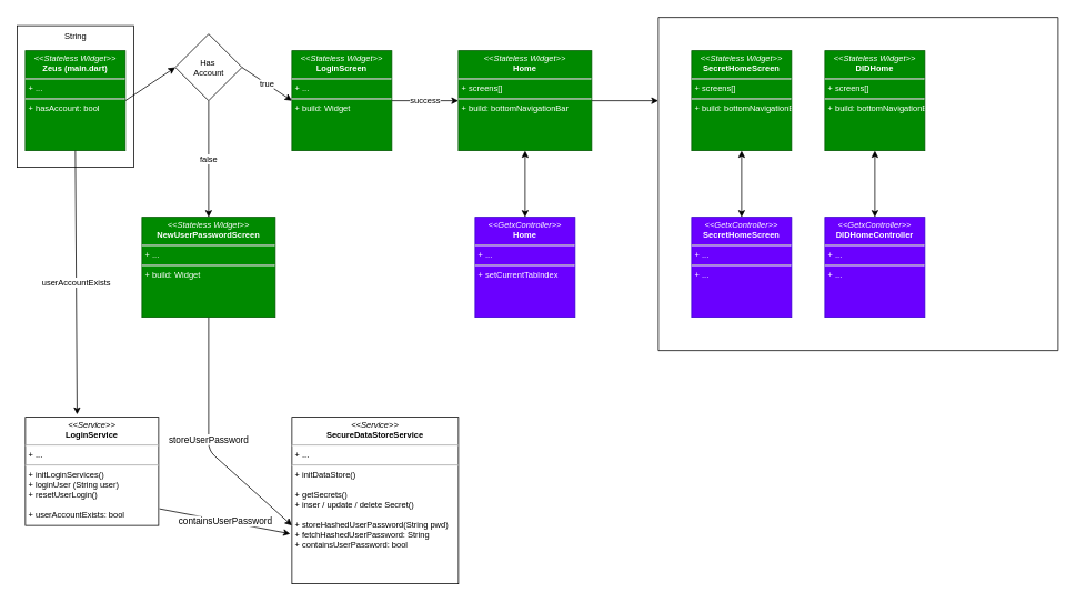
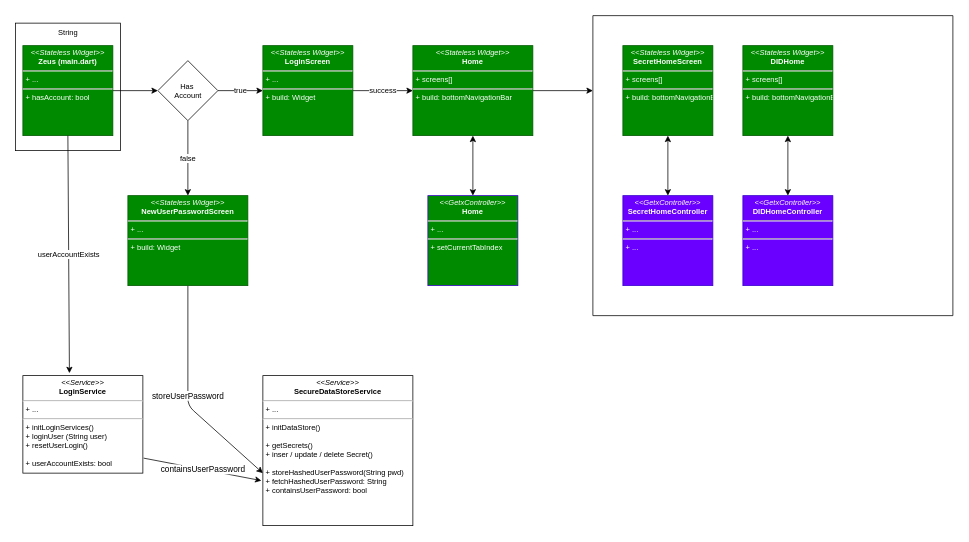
  <mxCell id="0" />
  <mxCell id="1" parent="0" />
  <mxCell id="2" value="String" style="html=1;fontSize=10;verticalAlign=top;" parent="1" vertex="1"><mxGeometry x="20" y="30" width="140" height="170" as="geometry" /></mxCell>
  <mxCell id="3" style="edgeStyle=none;html=1;exitX=1;exitY=0.5;exitDx=0;exitDy=0;entryX=0;entryY=0.5;entryDx=0;entryDy=0;fontSize=10;" parent="1" source="4" target="10" edge="1"><mxGeometry relative="1" as="geometry" /></mxCell>
  <mxCell id="4" value="&lt;p style=&quot;margin: 4px 0px 0px ; text-align: center ; font-size: 10px&quot;&gt;&lt;i style=&quot;font-size: 10px&quot;&gt;&amp;lt;&amp;lt;Stateless Widget&amp;gt;&amp;gt;&lt;/i&gt;&lt;br style=&quot;font-size: 10px&quot;&gt;&lt;b style=&quot;font-size: 10px&quot;&gt;Zeus (main.dart)&lt;/b&gt;&lt;/p&gt;&lt;hr style=&quot;font-size: 10px&quot;&gt;&lt;p style=&quot;margin: 0px 0px 0px 4px ; font-size: 10px&quot;&gt;+ ...&lt;/p&gt;&lt;hr style=&quot;font-size: 10px&quot;&gt;&lt;p style=&quot;margin: 0px 0px 0px 4px ; font-size: 10px&quot;&gt;+ hasAccount: bool&lt;br style=&quot;font-size: 10px&quot;&gt;&lt;br style=&quot;font-size: 10px&quot;&gt;&lt;/p&gt;" style="verticalAlign=top;align=left;overflow=fill;fontSize=10;fontFamily=Helvetica;html=1;fillColor=#008a00;strokeColor=#005700;fontColor=#ffffff;" parent="1" vertex="1"><mxGeometry x="30" y="60" width="120" height="120" as="geometry" /></mxCell>
  <mxCell id="5" value="success" style="edgeStyle=none;html=1;exitX=1;exitY=0.5;exitDx=0;exitDy=0;entryX=0;entryY=0.5;entryDx=0;entryDy=0;fontSize=10;" parent="1" source="6" target="14" edge="1"><mxGeometry relative="1" as="geometry" /></mxCell>
  <mxCell id="6" value="&lt;p style=&quot;margin: 4px 0px 0px; text-align: center; font-size: 10px;&quot;&gt;&lt;i style=&quot;font-size: 10px;&quot;&gt;&amp;lt;&amp;lt;Stateless Widget&amp;gt;&amp;gt;&lt;/i&gt;&lt;br style=&quot;font-size: 10px;&quot;&gt;&lt;b style=&quot;font-size: 10px;&quot;&gt;LoginScreen&lt;/b&gt;&lt;/p&gt;&lt;hr style=&quot;font-size: 10px;&quot;&gt;&lt;p style=&quot;margin: 0px 0px 0px 4px; font-size: 10px;&quot;&gt;+ ...&lt;/p&gt;&lt;hr style=&quot;font-size: 10px;&quot;&gt;&lt;p style=&quot;margin: 0px 0px 0px 4px; font-size: 10px;&quot;&gt;+ build: Widget&lt;br style=&quot;font-size: 10px;&quot;&gt;&lt;br style=&quot;font-size: 10px;&quot;&gt;&lt;/p&gt;" style="verticalAlign=top;align=left;overflow=fill;fontSize=10;fontFamily=Helvetica;html=1;fillColor=#008a00;strokeColor=#005700;fontColor=#ffffff;" parent="1" vertex="1"><mxGeometry x="350" y="60" width="120" height="120" as="geometry" /></mxCell>
  <mxCell id="7" value="true" style="edgeStyle=none;html=1;exitX=1;exitY=0.5;exitDx=0;exitDy=0;fontSize=10;entryX=0;entryY=0.5;entryDx=0;entryDy=0;" parent="1" source="10" target="6" edge="1"><mxGeometry relative="1" as="geometry"><mxPoint x="290" y="140" as="targetPoint" /></mxGeometry></mxCell>
  <mxCell id="8" value="false" style="edgeStyle=none;html=1;exitX=0.5;exitY=1;exitDx=0;exitDy=0;entryX=0.5;entryY=0;entryDx=0;entryDy=0;fontSize=10;" parent="1" source="10" target="12" edge="1"><mxGeometry relative="1" as="geometry" /></mxCell>
  <mxCell id="9" value="userAccountExists" style="edgeStyle=none;html=1;exitX=0.5;exitY=1;exitDx=0;exitDy=0;entryX=0.388;entryY=-0.025;entryDx=0;entryDy=0;fontSize=10;entryPerimeter=0;" parent="1" source="4" target="25" edge="1"><mxGeometry relative="1" as="geometry" /></mxCell>
- <mxCell id="10" value="Has&amp;nbsp;&lt;br&gt;Account" style="shape=rhombus;html=1;dashed=0;whitespace=wrap;perimeter=rhombusPerimeter;fontSize=10;" parent="1" vertex="1"><mxGeometry x="210" y="40" width="80" height="80" as="geometry" /></mxCell>
+ <mxCell id="10" value="Has&amp;nbsp;&lt;br&gt;Account" style="shape=rhombus;html=1;dashed=0;whitespace=wrap;perimeter=rhombusPerimeter;fontSize=10;" parent="1" vertex="1"><mxGeometry x="210" y="80" width="80" height="80" as="geometry" /></mxCell>
  <mxCell id="11" value="storeUserPassword" style="edgeStyle=none;html=1;exitX=0.5;exitY=1;exitDx=0;exitDy=0;entryX=0;entryY=0.65;entryDx=0;entryDy=0;entryPerimeter=0;" parent="1" source="12" target="26" edge="1"><mxGeometry relative="1" as="geometry"><Array as="points"><mxPoint x="250" y="540" /></Array></mxGeometry></mxCell>
  <mxCell id="12" value="&lt;p style=&quot;margin: 4px 0px 0px ; text-align: center ; font-size: 10px&quot;&gt;&lt;i style=&quot;font-size: 10px&quot;&gt;&amp;lt;&amp;lt;Stateless Widget&amp;gt;&amp;gt;&lt;/i&gt;&lt;br style=&quot;font-size: 10px&quot;&gt;&lt;b style=&quot;font-size: 10px&quot;&gt;NewUserPasswordScreen&lt;/b&gt;&lt;/p&gt;&lt;hr style=&quot;font-size: 10px&quot;&gt;&lt;p style=&quot;margin: 0px 0px 0px 4px ; font-size: 10px&quot;&gt;+ ...&lt;/p&gt;&lt;hr style=&quot;font-size: 10px&quot;&gt;&lt;p style=&quot;margin: 0px 0px 0px 4px ; font-size: 10px&quot;&gt;+ build: Widget&lt;br style=&quot;font-size: 10px&quot;&gt;&lt;br style=&quot;font-size: 10px&quot;&gt;&lt;/p&gt;" style="verticalAlign=top;align=left;overflow=fill;fontSize=10;fontFamily=Helvetica;html=1;fillColor=#008a00;strokeColor=#005700;fontColor=#ffffff;" parent="1" vertex="1"><mxGeometry x="170" y="260" width="160" height="120" as="geometry" /></mxCell>
  <mxCell id="13" style="edgeStyle=none;html=1;exitX=1;exitY=0.5;exitDx=0;exitDy=0;entryX=0;entryY=0.25;entryDx=0;entryDy=0;fontSize=10;" parent="1" source="14" target="17" edge="1"><mxGeometry relative="1" as="geometry" /></mxCell>
  <mxCell id="14" value="&lt;p style=&quot;margin: 4px 0px 0px ; text-align: center ; font-size: 10px&quot;&gt;&lt;i style=&quot;font-size: 10px&quot;&gt;&amp;lt;&amp;lt;Stateless Widget&amp;gt;&amp;gt;&lt;/i&gt;&lt;br style=&quot;font-size: 10px&quot;&gt;&lt;b style=&quot;font-size: 10px&quot;&gt;Home&lt;/b&gt;&lt;/p&gt;&lt;hr style=&quot;font-size: 10px&quot;&gt;&lt;p style=&quot;margin: 0px 0px 0px 4px ; font-size: 10px&quot;&gt;+ screens[]&lt;/p&gt;&lt;hr style=&quot;font-size: 10px&quot;&gt;&lt;p style=&quot;margin: 0px 0px 0px 4px ; font-size: 10px&quot;&gt;+ build: bottomNavigationBar&lt;br style=&quot;font-size: 10px&quot;&gt;&lt;br style=&quot;font-size: 10px&quot;&gt;&lt;/p&gt;" style="verticalAlign=top;align=left;overflow=fill;fontSize=10;fontFamily=Helvetica;html=1;fillColor=#008a00;strokeColor=#005700;fontColor=#ffffff;" parent="1" vertex="1"><mxGeometry x="550" y="60" width="160" height="120" as="geometry" /></mxCell>
- <mxCell id="15" value="&lt;p style=&quot;margin: 4px 0px 0px ; text-align: center ; font-size: 10px&quot;&gt;&lt;i style=&quot;font-size: 10px&quot;&gt;&amp;lt;&amp;lt;GetxController&amp;gt;&amp;gt;&lt;/i&gt;&lt;br style=&quot;font-size: 10px&quot;&gt;&lt;b style=&quot;font-size: 10px&quot;&gt;Home&lt;/b&gt;&lt;/p&gt;&lt;hr style=&quot;font-size: 10px&quot;&gt;&lt;p style=&quot;margin: 0px 0px 0px 4px ; font-size: 10px&quot;&gt;+ ...&lt;/p&gt;&lt;hr style=&quot;font-size: 10px&quot;&gt;&lt;p style=&quot;margin: 0px 0px 0px 4px ; font-size: 10px&quot;&gt;+ setCurrentTabIndex&lt;br style=&quot;font-size: 10px&quot;&gt;&lt;br style=&quot;font-size: 10px&quot;&gt;&lt;/p&gt;" style="verticalAlign=top;align=left;overflow=fill;fontSize=10;fontFamily=Helvetica;html=1;fillColor=#6a00ff;strokeColor=#3700CC;fontColor=#ffffff;" parent="1" vertex="1"><mxGeometry x="570" y="260" width="120" height="120" as="geometry" /></mxCell>
+ <mxCell id="15" value="&lt;p style=&quot;margin: 4px 0px 0px ; text-align: center ; font-size: 10px&quot;&gt;&lt;i style=&quot;font-size: 10px&quot;&gt;&amp;lt;&amp;lt;GetxController&amp;gt;&amp;gt;&lt;/i&gt;&lt;br style=&quot;font-size: 10px&quot;&gt;&lt;b style=&quot;font-size: 10px&quot;&gt;Home&lt;/b&gt;&lt;/p&gt;&lt;hr style=&quot;font-size: 10px&quot;&gt;&lt;p style=&quot;margin: 0px 0px 0px 4px ; font-size: 10px&quot;&gt;+ ...&lt;/p&gt;&lt;hr style=&quot;font-size: 10px&quot;&gt;&lt;p style=&quot;margin: 0px 0px 0px 4px ; font-size: 10px&quot;&gt;+ setCurrentTabIndex&lt;br style=&quot;font-size: 10px&quot;&gt;&lt;br style=&quot;font-size: 10px&quot;&gt;&lt;/p&gt;" style="verticalAlign=top;align=left;overflow=fill;fontSize=10;fontFamily=Helvetica;html=1;fillColor=#008a00;strokeColor=#3700CC;fontColor=#ffffff;" parent="1" vertex="1"><mxGeometry x="570" y="260" width="120" height="120" as="geometry" /></mxCell>
  <mxCell id="16" value="" style="endArrow=classic;startArrow=classic;html=1;fontSize=10;entryX=0.5;entryY=1;entryDx=0;entryDy=0;exitX=0.5;exitY=0;exitDx=0;exitDy=0;" parent="1" source="15" target="14" edge="1"><mxGeometry width="50" height="50" relative="1" as="geometry"><mxPoint x="440" y="180" as="sourcePoint" /><mxPoint x="490" y="130" as="targetPoint" /></mxGeometry></mxCell>
  <mxCell id="17" value="" style="swimlane;startSize=0;fontSize=10;" parent="1" vertex="1"><mxGeometry x="790" y="20" width="480" height="400" as="geometry"><mxRectangle x="810" y="40" width="50" height="40" as="alternateBounds" /></mxGeometry></mxCell>
- <mxCell id="18" value="&lt;p style=&quot;margin: 4px 0px 0px ; text-align: center ; font-size: 10px&quot;&gt;&lt;i style=&quot;font-size: 10px&quot;&gt;&amp;lt;&amp;lt;GetxController&amp;gt;&amp;gt;&lt;/i&gt;&lt;br style=&quot;font-size: 10px&quot;&gt;&lt;b style=&quot;font-size: 10px&quot;&gt;SecretHomeScreen&lt;/b&gt;&lt;/p&gt;&lt;hr style=&quot;font-size: 10px&quot;&gt;&lt;p style=&quot;margin: 0px 0px 0px 4px ; font-size: 10px&quot;&gt;+ ...&lt;/p&gt;&lt;hr style=&quot;font-size: 10px&quot;&gt;&lt;p style=&quot;margin: 0px 0px 0px 4px ; font-size: 10px&quot;&gt;+ ...&lt;br style=&quot;font-size: 10px&quot;&gt;&lt;br style=&quot;font-size: 10px&quot;&gt;&lt;/p&gt;" style="verticalAlign=top;align=left;overflow=fill;fontSize=10;fontFamily=Helvetica;html=1;fillColor=#6a00ff;strokeColor=#3700CC;fontColor=#ffffff;" parent="17" vertex="1"><mxGeometry x="40" y="240" width="120" height="120" as="geometry" /></mxCell>
+ <mxCell id="18" value="&lt;p style=&quot;margin: 4px 0px 0px ; text-align: center ; font-size: 10px&quot;&gt;&lt;i style=&quot;font-size: 10px&quot;&gt;&amp;lt;&amp;lt;GetxController&amp;gt;&amp;gt;&lt;/i&gt;&lt;br style=&quot;font-size: 10px&quot;&gt;&lt;b style=&quot;font-size: 10px&quot;&gt;SecretHomeController&lt;/b&gt;&lt;/p&gt;&lt;hr style=&quot;font-size: 10px&quot;&gt;&lt;p style=&quot;margin: 0px 0px 0px 4px ; font-size: 10px&quot;&gt;+ ...&lt;/p&gt;&lt;hr style=&quot;font-size: 10px&quot;&gt;&lt;p style=&quot;margin: 0px 0px 0px 4px ; font-size: 10px&quot;&gt;+ ...&lt;br style=&quot;font-size: 10px&quot;&gt;&lt;br style=&quot;font-size: 10px&quot;&gt;&lt;/p&gt;" style="verticalAlign=top;align=left;overflow=fill;fontSize=10;fontFamily=Helvetica;html=1;fillColor=#6a00ff;strokeColor=#3700CC;fontColor=#ffffff;" parent="17" vertex="1"><mxGeometry x="40" y="240" width="120" height="120" as="geometry" /></mxCell>
  <mxCell id="19" value="&lt;p style=&quot;margin: 4px 0px 0px ; text-align: center ; font-size: 10px&quot;&gt;&lt;i style=&quot;font-size: 10px&quot;&gt;&amp;lt;&amp;lt;GetxController&amp;gt;&amp;gt;&lt;/i&gt;&lt;br style=&quot;font-size: 10px&quot;&gt;&lt;b style=&quot;font-size: 10px&quot;&gt;DIDHomeController&lt;/b&gt;&lt;/p&gt;&lt;hr style=&quot;font-size: 10px&quot;&gt;&lt;p style=&quot;margin: 0px 0px 0px 4px ; font-size: 10px&quot;&gt;+ ...&lt;/p&gt;&lt;hr style=&quot;font-size: 10px&quot;&gt;&lt;p style=&quot;margin: 0px 0px 0px 4px ; font-size: 10px&quot;&gt;+ ...&lt;br style=&quot;font-size: 10px&quot;&gt;&lt;br style=&quot;font-size: 10px&quot;&gt;&lt;/p&gt;" style="verticalAlign=top;align=left;overflow=fill;fontSize=10;fontFamily=Helvetica;html=1;fillColor=#6a00ff;strokeColor=#3700CC;fontColor=#ffffff;" parent="17" vertex="1"><mxGeometry x="200" y="240" width="120" height="120" as="geometry" /></mxCell>
  <mxCell id="20" value="&lt;p style=&quot;margin: 4px 0px 0px ; text-align: center ; font-size: 10px&quot;&gt;&lt;i style=&quot;font-size: 10px&quot;&gt;&amp;lt;&amp;lt;Stateless Widget&amp;gt;&amp;gt;&lt;/i&gt;&lt;br style=&quot;font-size: 10px&quot;&gt;&lt;b style=&quot;font-size: 10px&quot;&gt;SecretHomeScreen&lt;/b&gt;&lt;/p&gt;&lt;hr style=&quot;font-size: 10px&quot;&gt;&lt;p style=&quot;margin: 0px 0px 0px 4px ; font-size: 10px&quot;&gt;+ screens[]&lt;/p&gt;&lt;hr style=&quot;font-size: 10px&quot;&gt;&lt;p style=&quot;margin: 0px 0px 0px 4px ; font-size: 10px&quot;&gt;+ build: bottomNavigationBar&lt;br style=&quot;font-size: 10px&quot;&gt;&lt;br style=&quot;font-size: 10px&quot;&gt;&lt;/p&gt;" style="verticalAlign=top;align=left;overflow=fill;fontSize=10;fontFamily=Helvetica;html=1;fillColor=#008a00;strokeColor=#005700;fontColor=#ffffff;" parent="1" vertex="1"><mxGeometry x="830" y="60" width="120" height="120" as="geometry" /></mxCell>
  <mxCell id="21" value="" style="endArrow=classic;startArrow=classic;html=1;fontSize=10;entryX=0.5;entryY=1;entryDx=0;entryDy=0;exitX=0.5;exitY=0;exitDx=0;exitDy=0;" parent="1" source="18" target="20" edge="1"><mxGeometry width="50" height="50" relative="1" as="geometry"><mxPoint x="889.58" y="260" as="sourcePoint" /><mxPoint x="889.58" y="180" as="targetPoint" /></mxGeometry></mxCell>
  <mxCell id="22" value="&lt;p style=&quot;margin: 4px 0px 0px ; text-align: center ; font-size: 10px&quot;&gt;&lt;i style=&quot;font-size: 10px&quot;&gt;&amp;lt;&amp;lt;Stateless Widget&amp;gt;&amp;gt;&lt;/i&gt;&lt;br style=&quot;font-size: 10px&quot;&gt;&lt;b style=&quot;font-size: 10px&quot;&gt;DIDHome&lt;/b&gt;&lt;/p&gt;&lt;hr style=&quot;font-size: 10px&quot;&gt;&lt;p style=&quot;margin: 0px 0px 0px 4px ; font-size: 10px&quot;&gt;+ screens[]&lt;/p&gt;&lt;hr style=&quot;font-size: 10px&quot;&gt;&lt;p style=&quot;margin: 0px 0px 0px 4px ; font-size: 10px&quot;&gt;+ build: bottomNavigationBar&lt;br style=&quot;font-size: 10px&quot;&gt;&lt;br style=&quot;font-size: 10px&quot;&gt;&lt;/p&gt;" style="verticalAlign=top;align=left;overflow=fill;fontSize=10;fontFamily=Helvetica;html=1;fillColor=#008a00;strokeColor=#005700;fontColor=#ffffff;" parent="1" vertex="1"><mxGeometry x="990" y="60" width="120" height="120" as="geometry" /></mxCell>
  <mxCell id="23" value="" style="endArrow=classic;startArrow=classic;html=1;fontSize=10;entryX=0.5;entryY=1;entryDx=0;entryDy=0;exitX=0.5;exitY=0;exitDx=0;exitDy=0;" parent="1" source="19" target="22" edge="1"><mxGeometry width="50" height="50" relative="1" as="geometry"><mxPoint x="1049.58" y="260" as="sourcePoint" /><mxPoint x="1049.58" y="180" as="targetPoint" /></mxGeometry></mxCell>
  <mxCell id="24" value="containsUserPassword" style="edgeStyle=none;html=1;" edge="1" parent="1"><mxGeometry relative="1" as="geometry"><mxPoint x="191" y="610" as="sourcePoint" /><mxPoint x="348" y="640" as="targetPoint" /></mxGeometry></mxCell>
  <mxCell id="25" value="&lt;p style=&quot;margin: 4px 0px 0px ; text-align: center ; font-size: 10px&quot;&gt;&lt;i style=&quot;font-size: 10px&quot;&gt;&amp;lt;&amp;lt;Service&amp;gt;&amp;gt;&lt;/i&gt;&lt;br style=&quot;font-size: 10px&quot;&gt;&lt;b style=&quot;font-size: 10px&quot;&gt;LoginService&lt;/b&gt;&lt;/p&gt;&lt;hr style=&quot;font-size: 10px&quot;&gt;&lt;p style=&quot;margin: 0px 0px 0px 4px ; font-size: 10px&quot;&gt;+ ...&lt;/p&gt;&lt;hr style=&quot;font-size: 10px&quot;&gt;&lt;p style=&quot;margin: 0px 0px 0px 4px ; font-size: 10px&quot;&gt;+ initLoginServices()&lt;/p&gt;&lt;p style=&quot;margin: 0px 0px 0px 4px ; font-size: 10px&quot;&gt;+ loginUser (String user)&lt;/p&gt;&lt;p style=&quot;margin: 0px 0px 0px 4px ; font-size: 10px&quot;&gt;+ resetUserLogin()&lt;/p&gt;&lt;p style=&quot;margin: 0px 0px 0px 4px ; font-size: 10px&quot;&gt;&lt;br&gt;&lt;/p&gt;&lt;p style=&quot;margin: 0px 0px 0px 4px ; font-size: 10px&quot;&gt;+ userAccountExists: bool&lt;/p&gt;" style="verticalAlign=top;align=left;overflow=fill;fontSize=10;fontFamily=Helvetica;html=1;" parent="1" vertex="1"><mxGeometry x="30" y="500" width="160" height="130" as="geometry" /></mxCell>
  <mxCell id="26" value="&lt;p style=&quot;margin: 4px 0px 0px ; text-align: center ; font-size: 10px&quot;&gt;&lt;i style=&quot;font-size: 10px&quot;&gt;&amp;lt;&amp;lt;Service&amp;gt;&amp;gt;&lt;/i&gt;&lt;br style=&quot;font-size: 10px&quot;&gt;&lt;b&gt;SecureDataStoreService&lt;/b&gt;&lt;/p&gt;&lt;hr style=&quot;font-size: 10px&quot;&gt;&lt;p style=&quot;margin: 0px 0px 0px 4px ; font-size: 10px&quot;&gt;+ ...&lt;/p&gt;&lt;hr style=&quot;font-size: 10px&quot;&gt;&lt;p style=&quot;margin: 0px 0px 0px 4px ; font-size: 10px&quot;&gt;+ initDataStore()&lt;/p&gt;&lt;p style=&quot;margin: 0px 0px 0px 4px ; font-size: 10px&quot;&gt;&lt;br&gt;&lt;/p&gt;&lt;p style=&quot;margin: 0px 0px 0px 4px ; font-size: 10px&quot;&gt;+ getSecrets()&lt;/p&gt;&lt;p style=&quot;margin: 0px 0px 0px 4px ; font-size: 10px&quot;&gt;+ inser / update / delete Secret()&lt;/p&gt;&lt;p style=&quot;margin: 0px 0px 0px 4px ; font-size: 10px&quot;&gt;&lt;br&gt;&lt;/p&gt;&lt;p style=&quot;margin: 0px 0px 0px 4px ; font-size: 10px&quot;&gt;+ storeHashedUserPassword(String pwd)&lt;/p&gt;&lt;p style=&quot;margin: 0px 0px 0px 4px ; font-size: 10px&quot;&gt;+ fetchHashedUserPassword: String&lt;/p&gt;&lt;p style=&quot;margin: 0px 0px 0px 4px ; font-size: 10px&quot;&gt;+ containsUserPassword: bool&lt;/p&gt;&lt;p style=&quot;margin: 0px 0px 0px 4px ; font-size: 10px&quot;&gt;&lt;br&gt;&lt;/p&gt;" style="verticalAlign=top;align=left;overflow=fill;fontSize=10;fontFamily=Helvetica;html=1;" parent="1" vertex="1"><mxGeometry x="350" y="500" width="200" height="200" as="geometry" /></mxCell>
